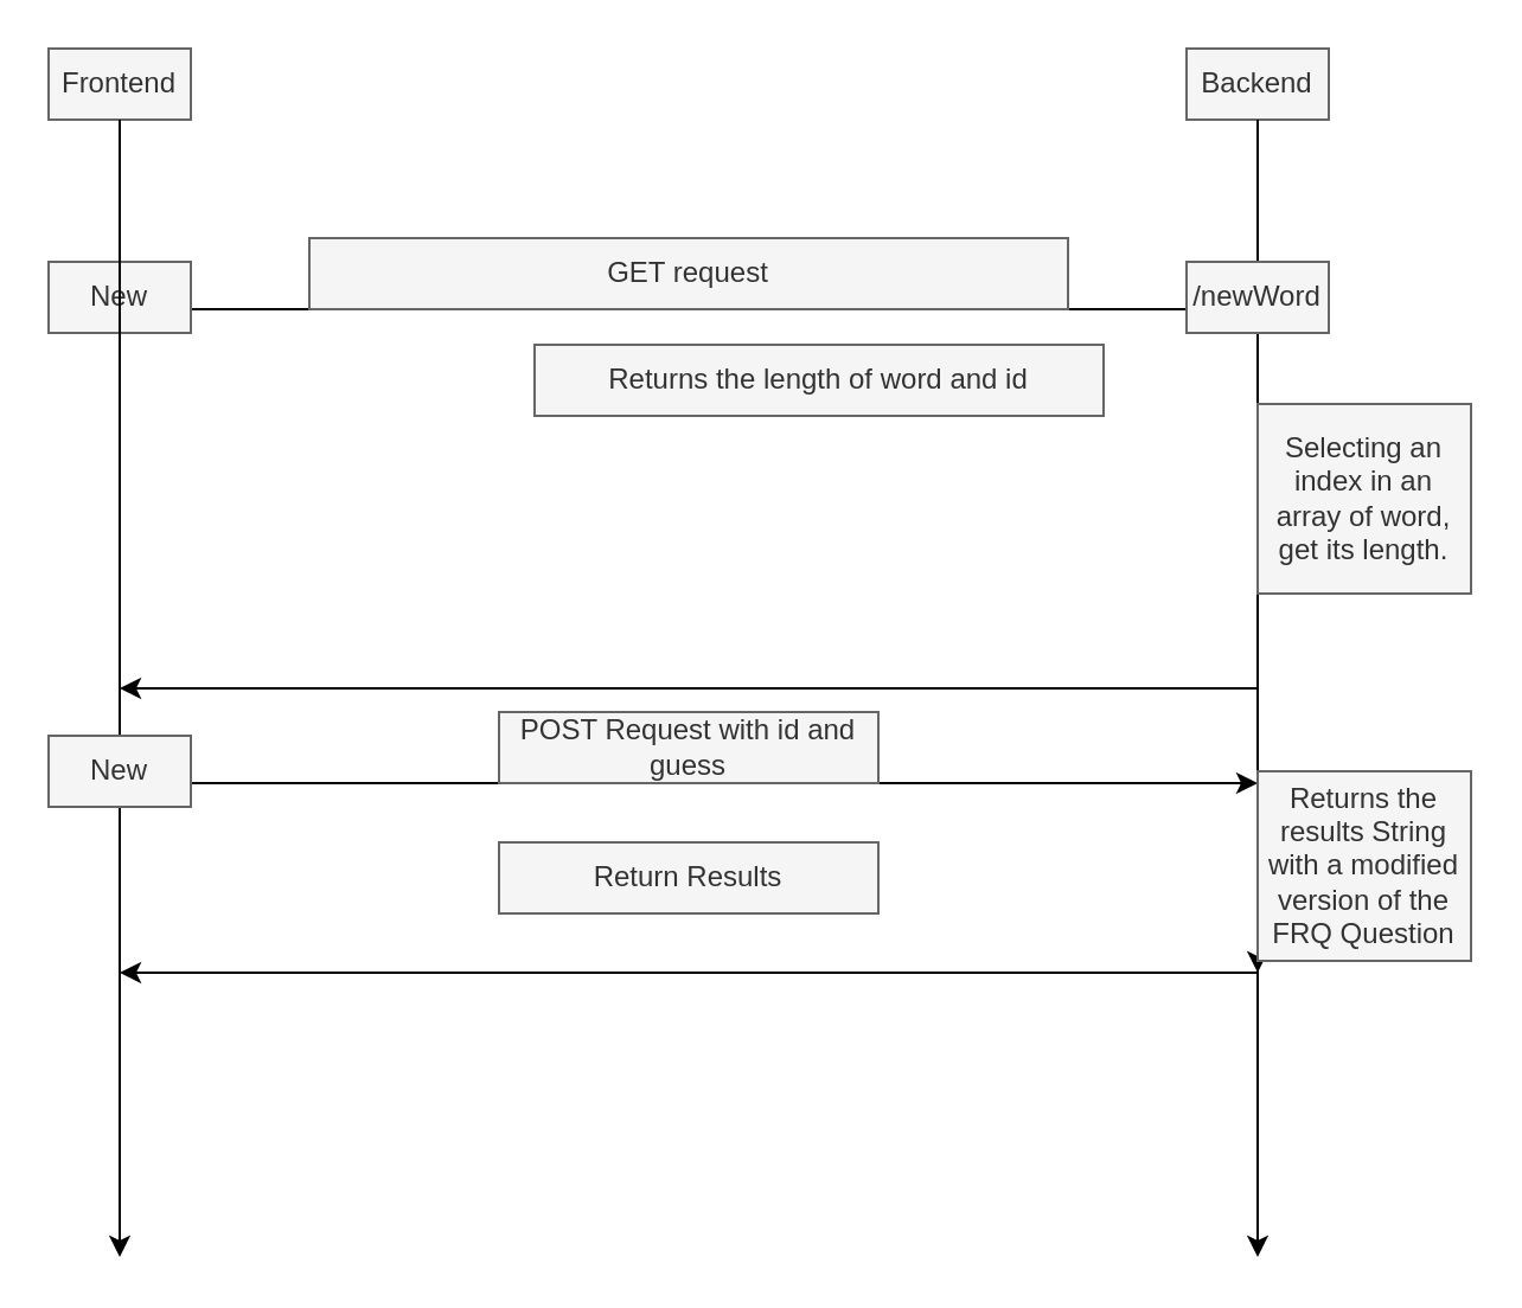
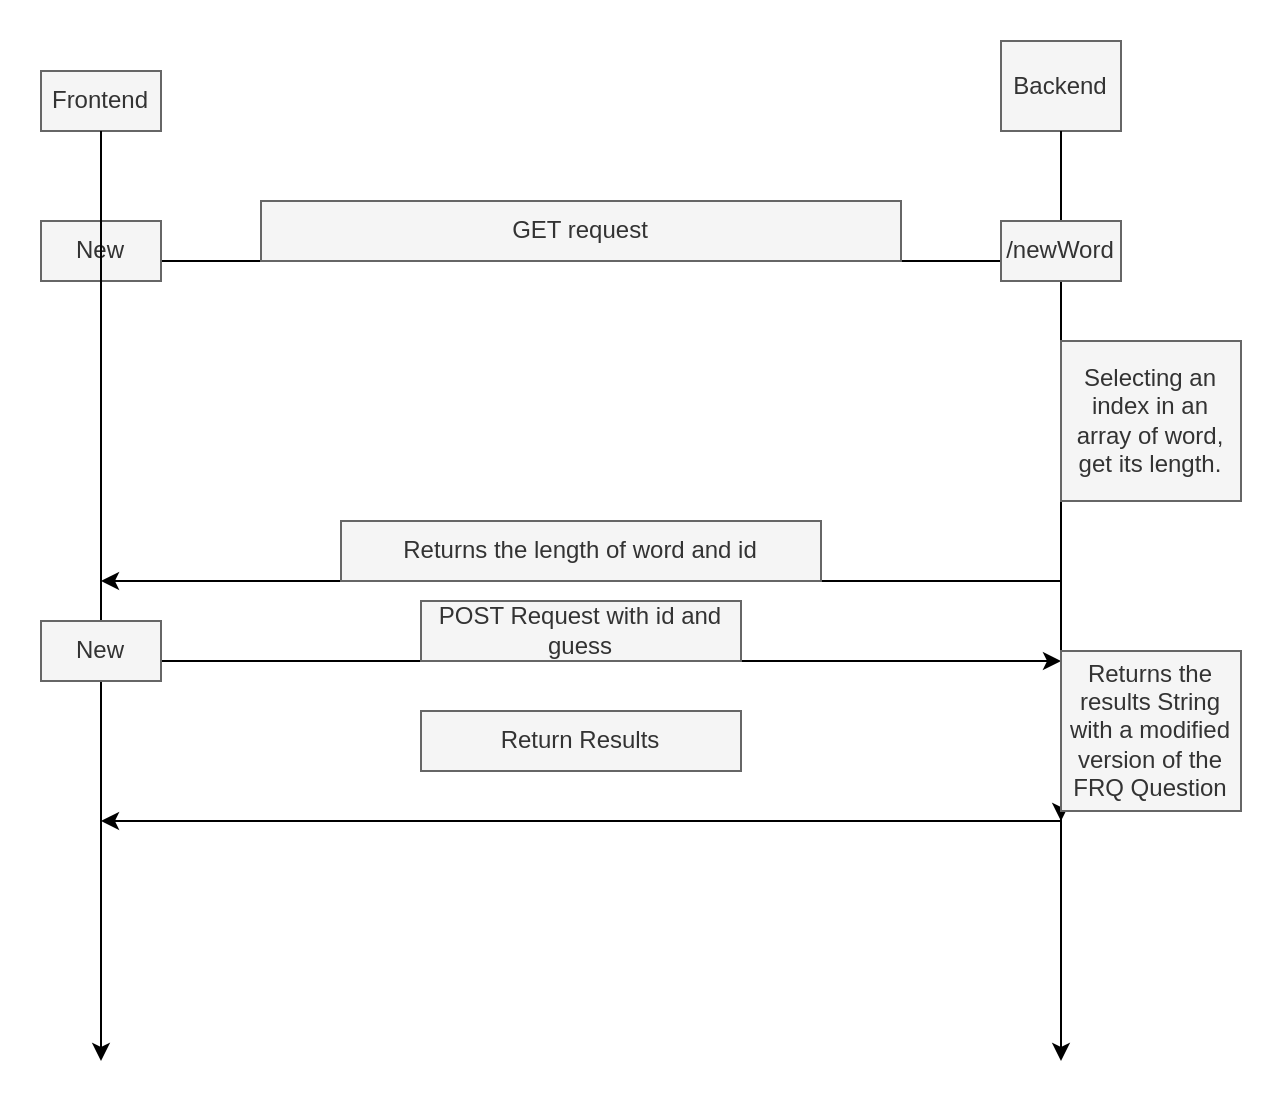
  <mxCell id="0" />
  <mxCell id="1" parent="0" />
- <mxCell id="2" value="Frontend" style="text;strokeColor=#666666;align=center;fillColor=#f5f5f5;html=1;verticalAlign=middle;whiteSpace=wrap;rounded=0;fontColor=#333333;" vertex="1" parent="1"><mxGeometry x="20" y="20" width="60" height="30" as="geometry" /></mxCell>
- <mxCell id="3" value="Backend" style="text;strokeColor=#666666;align=center;fillColor=#f5f5f5;html=1;verticalAlign=middle;whiteSpace=wrap;rounded=0;fontColor=#333333;" vertex="1" parent="1"><mxGeometry x="500" y="20" width="60" height="30" as="geometry" /></mxCell>
+ <mxCell id="2" value="Frontend" style="text;strokeColor=#666666;align=center;fillColor=#f5f5f5;html=1;verticalAlign=middle;whiteSpace=wrap;rounded=0;fontColor=#333333;" vertex="1" parent="1"><mxGeometry x="20" y="35" width="60" height="30" as="geometry" /></mxCell>
+ <mxCell id="3" value="Backend" style="text;strokeColor=#666666;align=center;fillColor=#f5f5f5;html=1;verticalAlign=middle;whiteSpace=wrap;rounded=0;fontColor=#333333;" vertex="1" parent="1"><mxGeometry x="500" y="20" width="60" height="45" as="geometry" /></mxCell>
  <mxCell id="4" value="" style="edgeStyle=none;orthogonalLoop=1;jettySize=auto;html=1;exitX=0.5;exitY=1;exitDx=0;exitDy=0;startArrow=none;" edge="1" parent="1" source="21"><mxGeometry width="80" relative="1" as="geometry"><mxPoint x="270" y="210" as="sourcePoint" /><mxPoint x="50" y="530" as="targetPoint" /><Array as="points" /></mxGeometry></mxCell>
  <mxCell id="5" value="" style="edgeStyle=none;orthogonalLoop=1;jettySize=auto;html=1;exitX=0.5;exitY=1;exitDx=0;exitDy=0;" edge="1" parent="1" source="3"><mxGeometry width="80" relative="1" as="geometry"><mxPoint x="270" y="210" as="sourcePoint" /><mxPoint x="530" y="530" as="targetPoint" /><Array as="points" /></mxGeometry></mxCell>
  <mxCell id="6" value="" style="edgeStyle=none;orthogonalLoop=1;jettySize=auto;html=1;" edge="1" parent="1"><mxGeometry width="80" relative="1" as="geometry"><mxPoint x="50" y="130" as="sourcePoint" /><mxPoint x="530" y="130" as="targetPoint" /><Array as="points" /></mxGeometry></mxCell>
  <mxCell id="7" value="GET request" style="text;strokeColor=#666666;align=center;fillColor=#f5f5f5;html=1;verticalAlign=middle;whiteSpace=wrap;rounded=0;fontColor=#333333;" vertex="1" parent="1"><mxGeometry x="130" y="100" width="320" height="30" as="geometry" /></mxCell>
  <mxCell id="8" value="Selecting an index in an array of word, get its length." style="text;strokeColor=#666666;align=center;fillColor=#f5f5f5;html=1;verticalAlign=middle;whiteSpace=wrap;rounded=0;fontColor=#333333;" vertex="1" parent="1"><mxGeometry x="530" y="170" width="90" height="80" as="geometry" /></mxCell>
  <mxCell id="9" value="" style="edgeStyle=none;orthogonalLoop=1;jettySize=auto;html=1;" edge="1" parent="1"><mxGeometry width="80" relative="1" as="geometry"><mxPoint x="530" y="290" as="sourcePoint" /><mxPoint x="50" y="290" as="targetPoint" /><Array as="points" /></mxGeometry></mxCell>
- <mxCell id="10" value="Returns the length of word and id" style="text;strokeColor=#666666;align=center;fillColor=#f5f5f5;html=1;verticalAlign=middle;whiteSpace=wrap;rounded=0;fontColor=#333333;" vertex="1" parent="1"><mxGeometry x="225" y="145" width="240" height="30" as="geometry" /></mxCell>
+ <mxCell id="10" value="Returns the length of word and id" style="text;strokeColor=#666666;align=center;fillColor=#f5f5f5;html=1;verticalAlign=middle;whiteSpace=wrap;rounded=0;fontColor=#333333;" vertex="1" parent="1"><mxGeometry x="170" y="260" width="240" height="30" as="geometry" /></mxCell>
  <mxCell id="11" value="" style="edgeStyle=none;orthogonalLoop=1;jettySize=auto;html=1;" edge="1" parent="1"><mxGeometry width="80" relative="1" as="geometry"><mxPoint x="50" y="330" as="sourcePoint" /><mxPoint x="530" y="330" as="targetPoint" /><Array as="points" /></mxGeometry></mxCell>
  <mxCell id="12" value="POST Request with id and guess" style="text;strokeColor=#666666;align=center;fillColor=#f5f5f5;html=1;verticalAlign=middle;whiteSpace=wrap;rounded=0;fontColor=#333333;" vertex="1" parent="1"><mxGeometry x="210" y="300" width="160" height="30" as="geometry" /></mxCell>
  <mxCell id="13" value="" style="edgeStyle=none;orthogonalLoop=1;jettySize=auto;html=1;" edge="1" parent="1"><mxGeometry width="80" relative="1" as="geometry"><mxPoint x="530" y="330" as="sourcePoint" /><mxPoint x="530" y="410" as="targetPoint" /><Array as="points" /></mxGeometry></mxCell>
  <mxCell id="14" value="Validate JWT" style="text;strokeColor=#666666;align=center;fillColor=#f5f5f5;html=1;verticalAlign=middle;whiteSpace=wrap;rounded=0;fontColor=#333333;" vertex="1" parent="1"><mxGeometry x="530" y="350" width="60" height="30" as="geometry" /></mxCell>
  <mxCell id="15" value="" style="edgeStyle=none;orthogonalLoop=1;jettySize=auto;html=1;" edge="1" parent="1"><mxGeometry width="80" relative="1" as="geometry"><mxPoint x="530" y="410" as="sourcePoint" /><mxPoint x="50" y="410" as="targetPoint" /><Array as="points" /></mxGeometry></mxCell>
  <mxCell id="16" value="Return Results" style="text;strokeColor=#666666;align=center;fillColor=#f5f5f5;html=1;verticalAlign=middle;whiteSpace=wrap;rounded=0;fontColor=#333333;" vertex="1" parent="1"><mxGeometry x="210" y="355" width="160" height="30" as="geometry" /></mxCell>
  <mxCell id="17" value="New" style="text;strokeColor=#666666;align=center;fillColor=#f5f5f5;html=1;verticalAlign=middle;whiteSpace=wrap;rounded=0;fontColor=#333333;" vertex="1" parent="1"><mxGeometry x="20" y="110" width="60" height="30" as="geometry" /></mxCell>
  <mxCell id="18" value="/newWord" style="text;strokeColor=#666666;align=center;fillColor=#f5f5f5;html=1;verticalAlign=middle;whiteSpace=wrap;rounded=0;fontColor=#333333;" vertex="1" parent="1"><mxGeometry x="500" y="110" width="60" height="30" as="geometry" /></mxCell>
  <mxCell id="19" value="Returns the results String with a modified version of the FRQ Question" style="text;strokeColor=#666666;align=center;fillColor=#f5f5f5;html=1;verticalAlign=middle;whiteSpace=wrap;rounded=0;fontColor=#333333;" vertex="1" parent="1"><mxGeometry x="530" y="325" width="90" height="80" as="geometry" /></mxCell>
  <mxCell id="20" value="" style="edgeStyle=none;orthogonalLoop=1;jettySize=auto;html=1;exitX=0.5;exitY=1;exitDx=0;exitDy=0;endArrow=none;" edge="1" parent="1" source="2" target="21"><mxGeometry width="80" relative="1" as="geometry"><mxPoint x="50" y="50" as="sourcePoint" /><mxPoint x="50" y="530" as="targetPoint" /><Array as="points" /></mxGeometry></mxCell>
  <mxCell id="21" value="New" style="text;strokeColor=#666666;align=center;fillColor=#f5f5f5;html=1;verticalAlign=middle;whiteSpace=wrap;rounded=0;fontColor=#333333;" vertex="1" parent="1"><mxGeometry x="20" y="310" width="60" height="30" as="geometry" /></mxCell>
